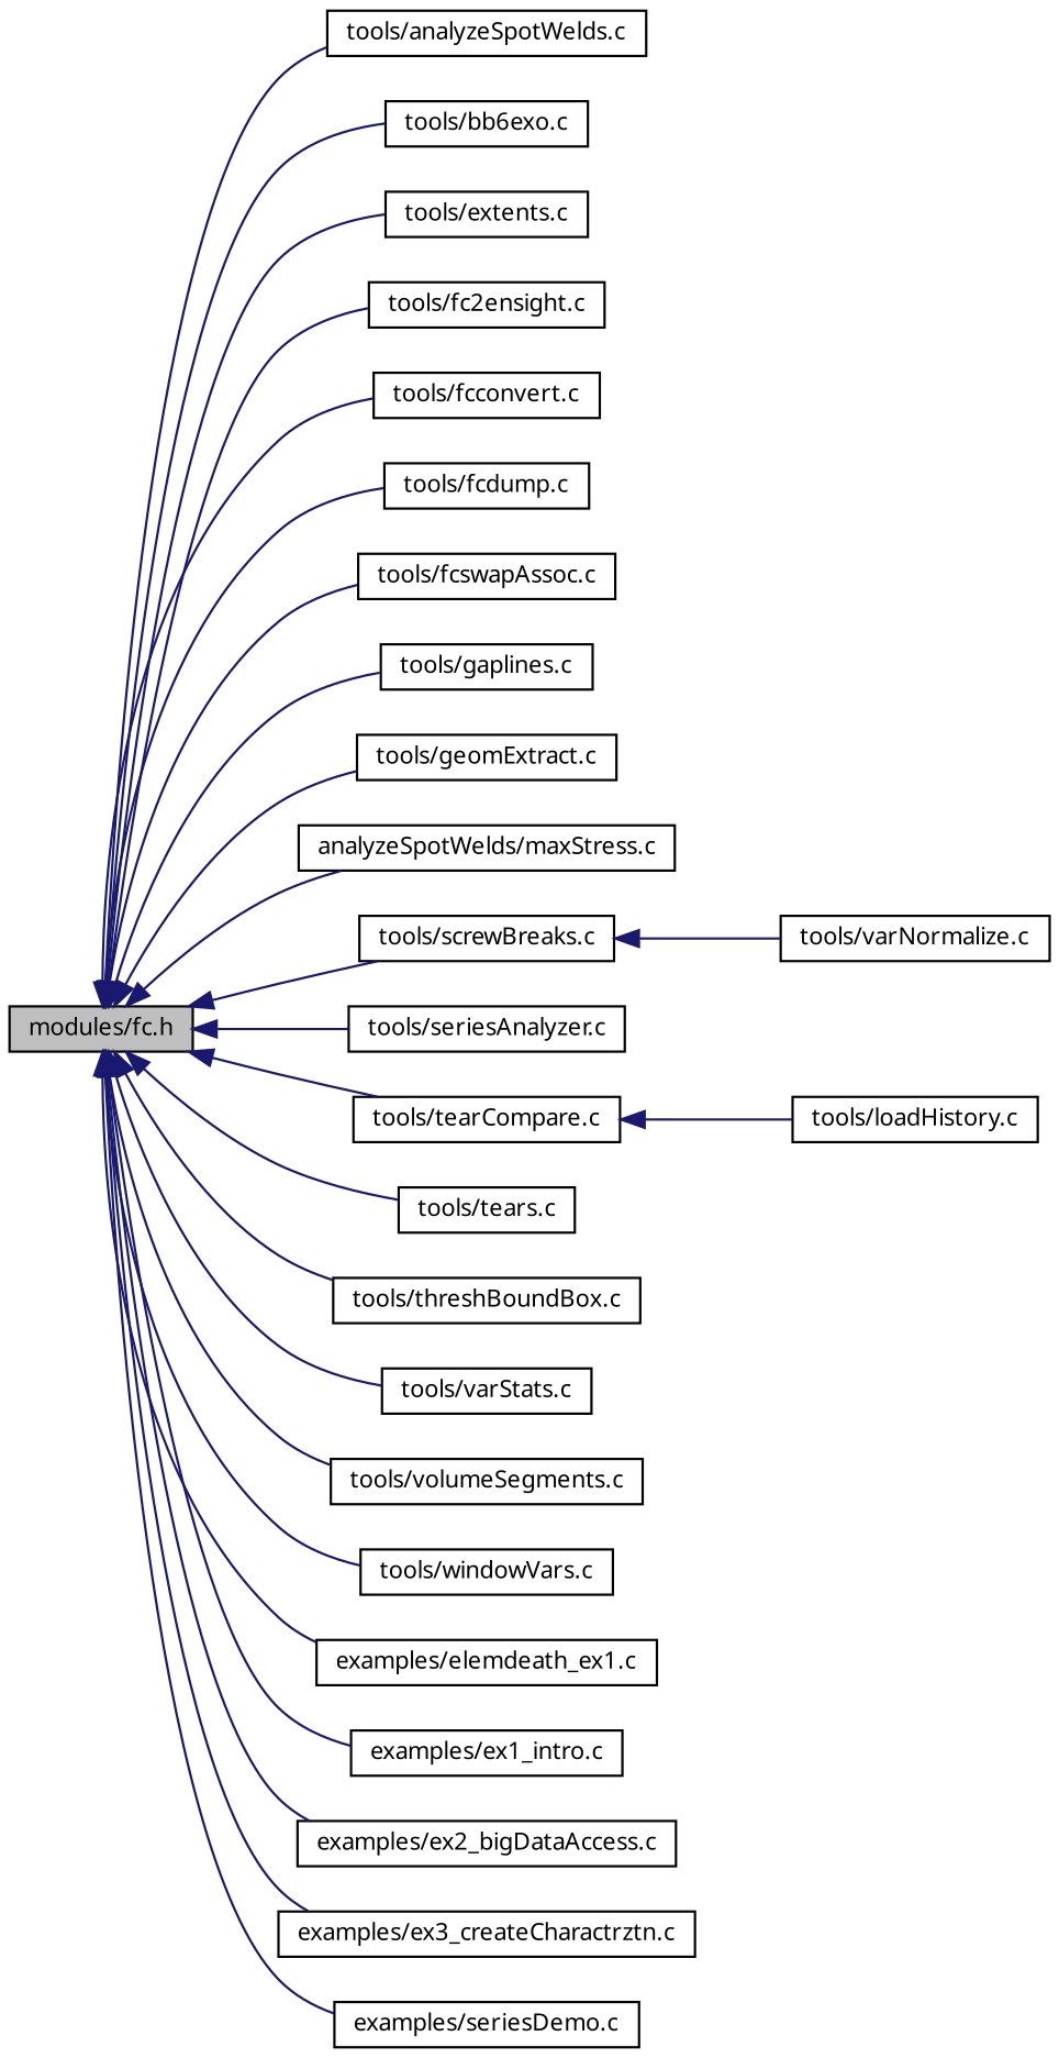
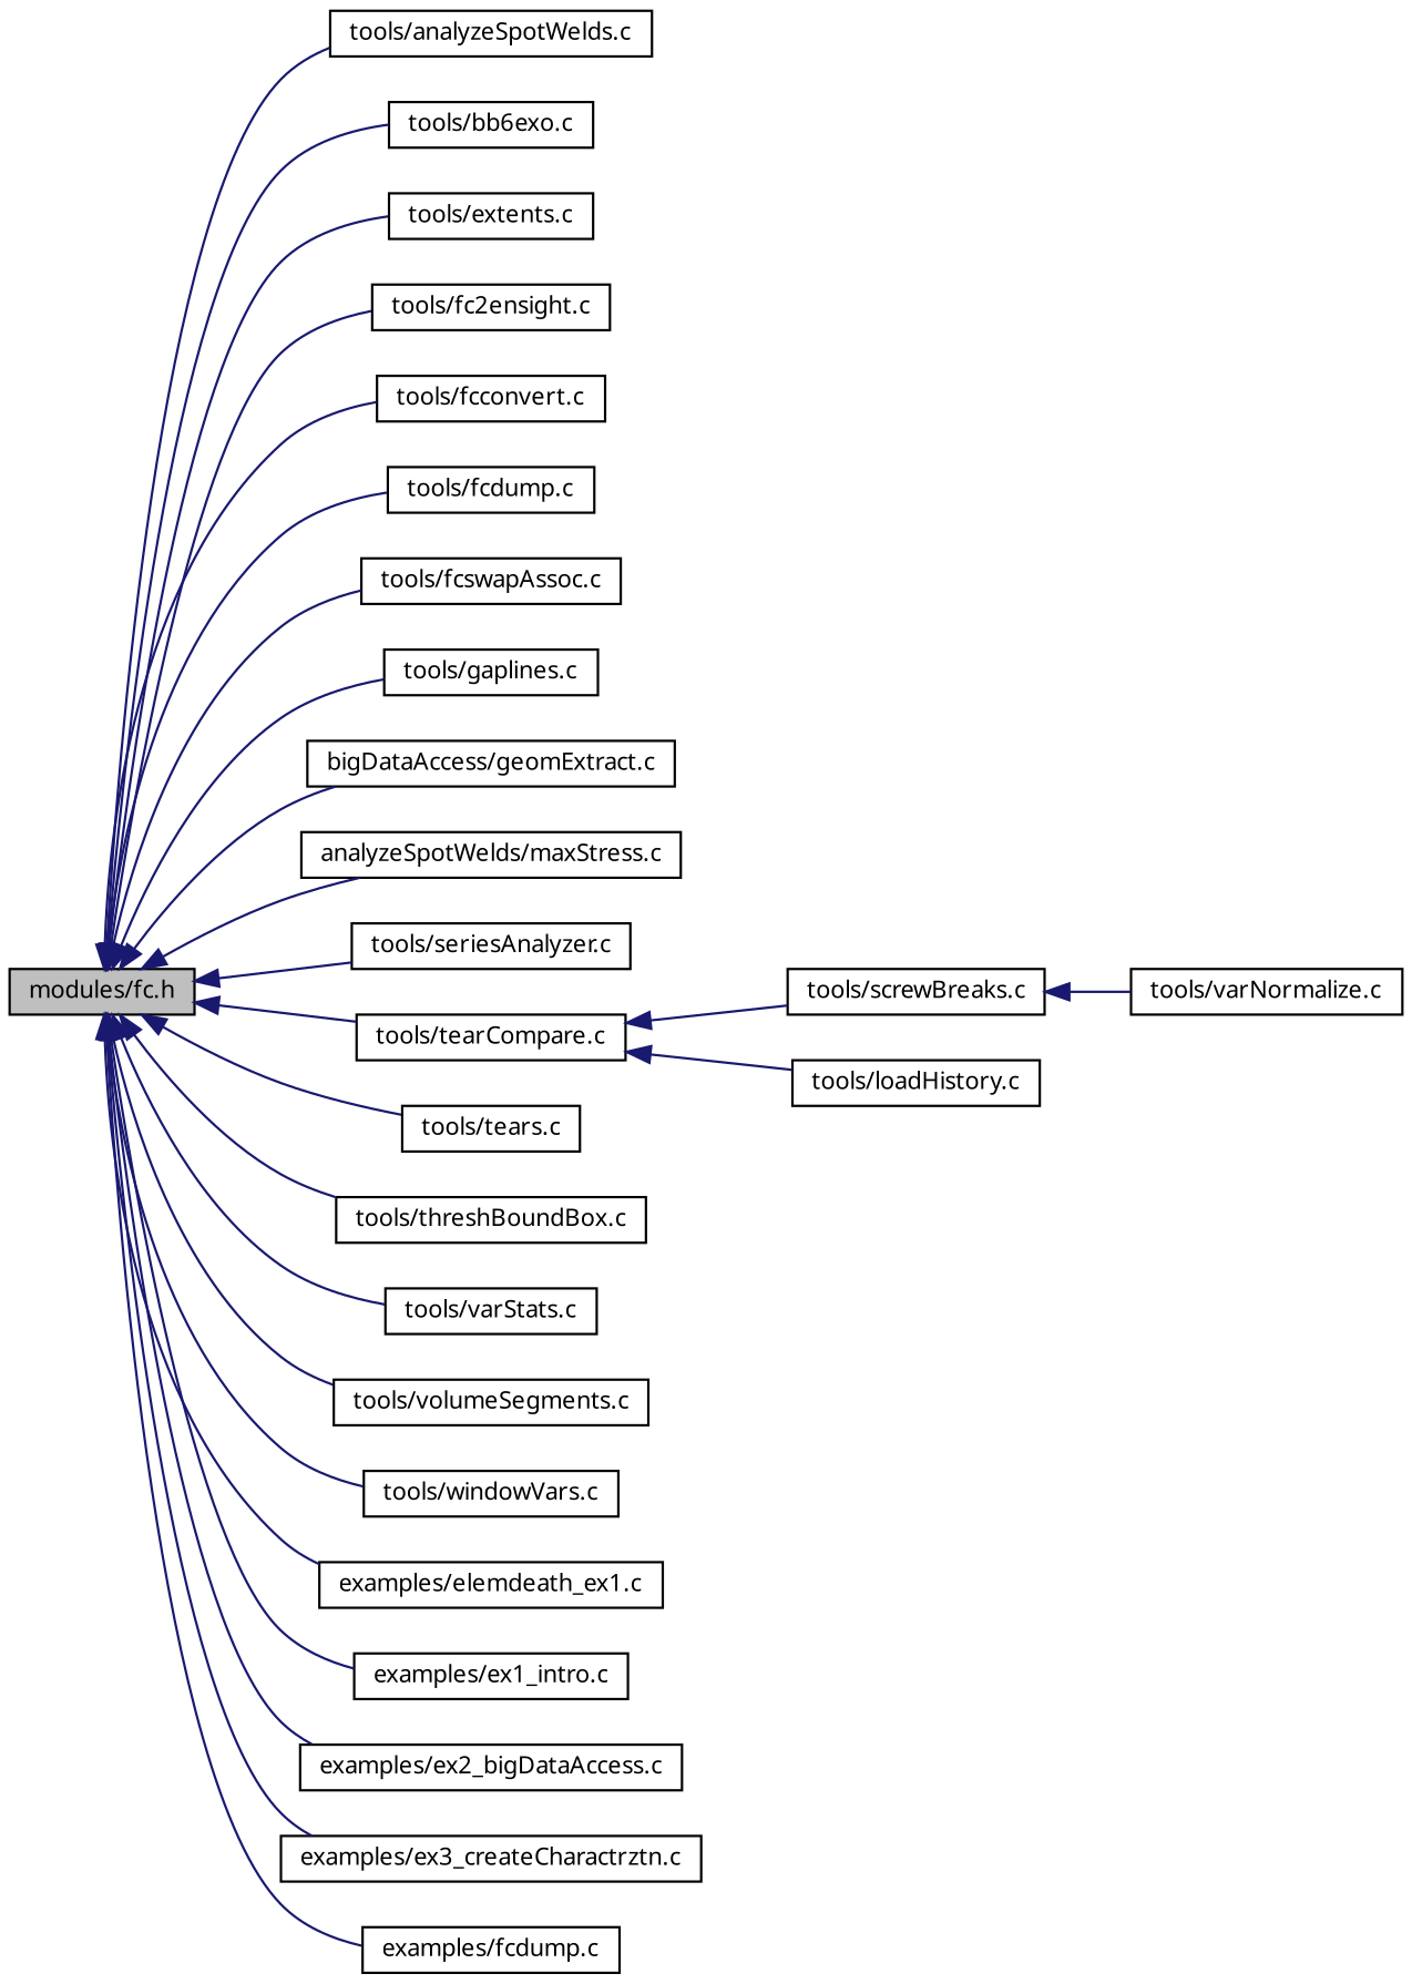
  digraph {
    fontname="Noto Sans"
    rankdir=LR
    node [color=black fillcolor=white fontname="Noto Sans" fontsize=10 shape=record style=filled]
    edge [color=midnightblue dir=back fontname="Noto Sans" fontsize=10 labelfontname="FreeSans.ttf" labelfontsize=10 style=solid]
    n1 [fillcolor=grey75 fontcolor=black height=0.2 label="modules/fc.h" width=0.4]
    n2 [height=0.2 label="tools/analyzeSpotWelds.c" width=0.4]
    n3 [height=0.2 label="tools/bb6exo.c" width=0.4]
    n4 [height=0.2 label="tools/extents.c" width=0.4]
    n5 [height=0.2 label="tools/fc2ensight.c" width=0.4]
    n6 [height=0.2 label="tools/fcconvert.c" width=0.4]
    n7 [height=0.2 label="tools/fcdump.c" width=0.4]
    n8 [height=0.2 label="tools/fcswapAssoc.c" width=0.4]
    n9 [height=0.2 label="tools/gaplines.c" width=0.4]
-   n10 [height=0.2 label="tools/geomExtract.c" width=0.4]
+   n10 [height=0.2 label="bigDataAccess/geomExtract.c" width=0.4]
    n11 [height=0.2 label="analyzeSpotWelds/maxStress.c" width=0.4]
    n12 [height=0.2 label="tools/screwBreaks.c" width=0.4]
    n13 [height=0.2 label="tools/seriesAnalyzer.c" width=0.4]
    n14 [height=0.2 label="tools/tearCompare.c" width=0.4]
    n15 [height=0.2 label="tools/tears.c" width=0.4]
    n16 [height=0.2 label="tools/threshBoundBox.c" width=0.4]
    n17 [height=0.2 label="tools/varStats.c" width=0.4]
    n18 [height=0.2 label="tools/volumeSegments.c" width=0.4]
    n19 [height=0.2 label="tools/windowVars.c" width=0.4]
    n20 [height=0.2 label="examples/elemdeath_ex1.c" width=0.4]
    n21 [height=0.2 label="examples/ex1_intro.c" width=0.4]
    n22 [height=0.2 label="examples/ex2_bigDataAccess.c" width=0.4]
    n23 [height=0.2 label="examples/ex3_createCharactrztn.c" width=0.4]
-   n24 [height=0.2 label="examples/seriesDemo.c" width=0.4]
+   n24 [height=0.2 label="examples/fcdump.c" width=0.4]
    n25 [height=0.2 label="tools/loadHistory.c" width=0.4]
    n26 [height=0.2 label="tools/varNormalize.c" width=0.4]
    n1 -> n2
    n1 -> n3
    n1 -> n4
    n1 -> n5
    n1 -> n6
    n1 -> n7
    n1 -> n8
    n1 -> n9
    n1 -> n10
    n1 -> n11
-   n1 -> n12
+   n14 -> n12
    n1 -> n13
    n1 -> n14
    n1 -> n15
    n1 -> n16
    n1 -> n17
    n1 -> n18
    n1 -> n19
    n1 -> n20
    n1 -> n21
    n1 -> n22
    n1 -> n23
    n1 -> n24
    n12 -> n26
    n14 -> n25
  }
